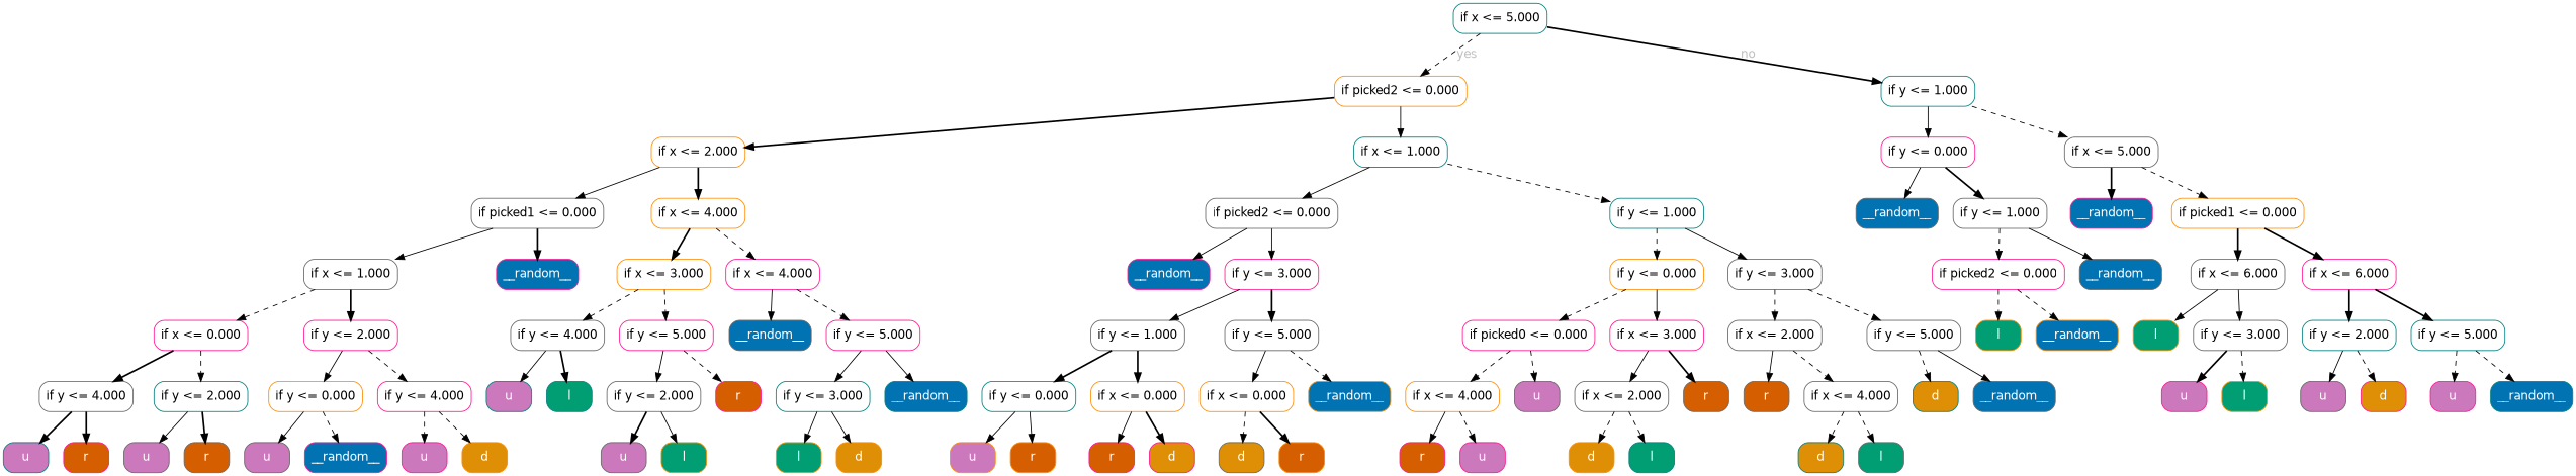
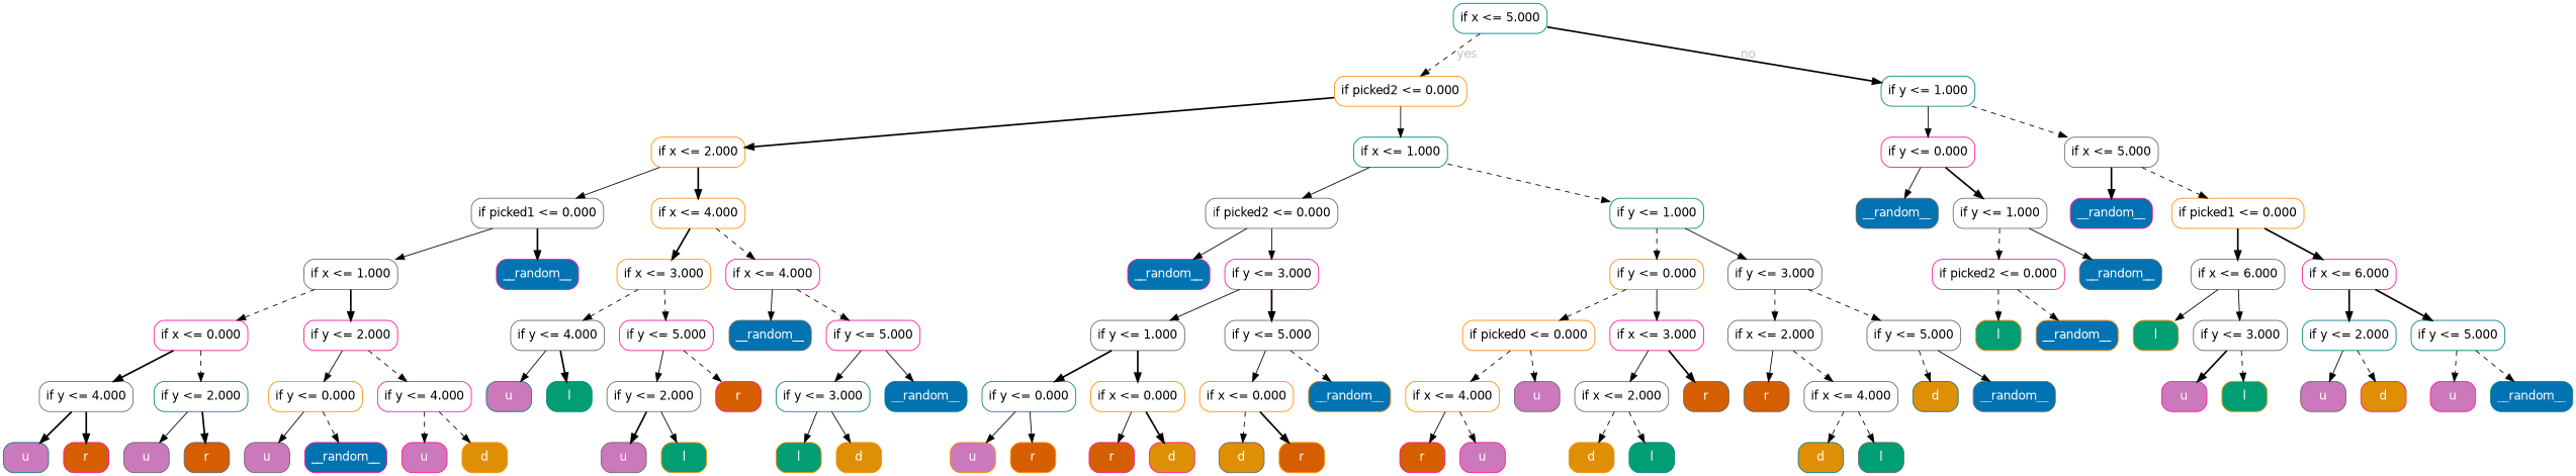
  digraph {
    node [color=gray40 fillcolor=white fontname=helvetica shape=box style="filled, rounded" fontcolor=white]
    edge [fontcolor=gray fontname=helvetica style=dashed]
    n1 [color=teal height=0.5 label="if x <= 5.000" width=1.5556 fontcolor=""]
    n2 [color=darkorange height=0.5 label="if picked2 <= 0.000" width=2.1944 fontcolor=""]
    n3 [color=teal height=0.5 label="if y <= 1.000" width=1.5556 fontcolor=""]
    n4 [color=darkorange height=0.5 label="if x <= 2.000" width=1.5556 fontcolor=""]
    n5 [color=teal height=0.5 label="if x <= 1.000" width=1.5556 fontcolor=""]
    n6 [color=deeppink height=0.5 label="if y <= 0.000" width=1.5556 fontcolor=""]
    n7 [height=0.5 label="if x <= 5.000" width=1.5556 fontcolor=""]
    n8 [height=0.5 label="if picked1 <= 0.000" width=2.1944 fontcolor=""]
    n9 [color=darkorange height=0.5 label="if x <= 4.000" width=1.5556 fontcolor=""]
    n10 [height=0.5 label="if picked2 <= 0.000" width=2.1944 fontcolor=""]
    n11 [color=teal height=0.5 label="if y <= 1.000" width=1.5556 fontcolor=""]
    n12 [height=0.5 label="if x <= 1.000" width=1.5556 fontcolor=""]
    n13 [color=deeppink fillcolor="#0173b2" height=0.5 label=__random__ width=1.3611]
    n14 [color=darkorange height=0.5 label="if x <= 3.000" width=1.5556 fontcolor=""]
    n15 [color=deeppink height=0.5 label="if x <= 4.000" width=1.5556 fontcolor=""]
    n16 [color=deeppink height=0.5 label="if x <= 0.000" width=1.5556 fontcolor=""]
    n17 [color=deeppink height=0.5 label="if y <= 2.000" width=1.5556 fontcolor=""]
    n18 [height=0.5 label="if y <= 4.000" width=1.5556 fontcolor=""]
    n19 [color=teal height=0.5 label="if y <= 2.000" width=1.5556 fontcolor=""]
    n20 [color=darkorange height=0.5 label="if y <= 0.000" width=1.5556 fontcolor=""]
    n21 [color=deeppink height=0.5 label="if y <= 4.000" width=1.5556 fontcolor=""]
    n22 [color=teal fillcolor="#cc78bc" height=0.5 label=u width=0.75]
    n23 [color=deeppink fillcolor="#d55e00" height=0.5 label=r width=0.75]
    n24 [fillcolor="#cc78bc" height=0.5 label=u width=0.75]
    n25 [fillcolor="#d55e00" height=0.5 label=r width=0.75]
    n26 [fillcolor="#cc78bc" height=0.5 label=u width=0.75]
    n27 [color=deeppink fillcolor="#0173b2" height=0.5 label=__random__ width=1.3611]
    n28 [color=deeppink fillcolor="#cc78bc" height=0.5 label=u width=0.75]
    n29 [color=darkorange fillcolor="#de8f05" height=0.5 label=d width=0.75]
    n30 [height=0.5 label="if y <= 4.000" width=1.5556 fontcolor=""]
    n31 [color=deeppink height=0.5 label="if y <= 5.000" width=1.5556 fontcolor=""]
    n32 [fillcolor="#0173b2" height=0.5 label=__random__ width=1.3611]
    n33 [color=deeppink height=0.5 label="if y <= 5.000" width=1.5556 fontcolor=""]
    n34 [color=teal fillcolor="#cc78bc" height=0.5 label=u width=0.75]
    n35 [color=teal fillcolor="#029e73" height=0.5 label=l width=0.75]
    n36 [height=0.5 label="if y <= 2.000" width=1.5556 fontcolor=""]
    n37 [color=deeppink fillcolor="#d55e00" height=0.5 label=r width=0.75]
    n38 [fillcolor="#cc78bc" height=0.5 label=u width=0.75]
    n39 [color=darkorange fillcolor="#029e73" height=0.5 label=l width=0.75]
    n40 [color=teal height=0.5 label="if y <= 3.000" width=1.5556 fontcolor=""]
    n41 [color=teal fillcolor="#0173b2" height=0.5 label=__random__ width=1.3611]
    n42 [color=darkorange fillcolor="#029e73" height=0.5 label=l width=0.75]
    n43 [color=darkorange fillcolor="#de8f05" height=0.5 label=d width=0.75]
    n44 [color=deeppink fillcolor="#0173b2" height=0.5 label=__random__ width=1.3611]
    n45 [color=deeppink height=0.5 label="if y <= 3.000" width=1.5556 fontcolor=""]
    n46 [color=darkorange height=0.5 label="if y <= 0.000" width=1.5556 fontcolor=""]
    n47 [height=0.5 label="if y <= 3.000" width=1.5556 fontcolor=""]
    n48 [height=0.5 label="if y <= 1.000" width=1.5556 fontcolor=""]
    n49 [height=0.5 label="if y <= 5.000" width=1.5556 fontcolor=""]
    n50 [color=teal height=0.5 label="if y <= 0.000" width=1.5556 fontcolor=""]
    n51 [color=darkorange height=0.5 label="if x <= 0.000" width=1.5556 fontcolor=""]
    n52 [color=darkorange height=0.5 label="if x <= 0.000" width=1.5556 fontcolor=""]
    n53 [color=darkorange fillcolor="#0173b2" height=0.5 label=__random__ width=1.3611]
    n54 [color=darkorange fillcolor="#cc78bc" height=0.5 label=u width=0.75]
    n55 [color=darkorange fillcolor="#d55e00" height=0.5 label=r width=0.75]
    n56 [color=deeppink fillcolor="#d55e00" height=0.5 label=r width=0.75]
    n57 [color=deeppink fillcolor="#de8f05" height=0.5 label=d width=0.75]
    n58 [fillcolor="#de8f05" height=0.5 label=d width=0.75]
    n59 [color=darkorange fillcolor="#d55e00" height=0.5 label=r width=0.75]
-   n60 [color=deeppink height=0.5 label="if picked0 <= 0.000" width=2.1944 fontcolor=""]
+   n60 [color=darkorange height=0.5 label="if picked0 <= 0.000" width=2.1944 fontcolor=""]
    n61 [color=deeppink height=0.5 label="if x <= 3.000" width=1.5556 fontcolor=""]
    n62 [height=0.5 label="if x <= 2.000" width=1.5556 fontcolor=""]
    n63 [height=0.5 label="if y <= 5.000" width=1.5556 fontcolor=""]
    n64 [color=darkorange height=0.5 label="if x <= 4.000" width=1.5556 fontcolor=""]
    n65 [fillcolor="#cc78bc" height=0.5 label=u width=0.75]
    n66 [height=0.5 label="if x <= 2.000" width=1.5556 fontcolor=""]
    n67 [fillcolor="#d55e00" height=0.5 label=r width=0.75]
    n68 [color=deeppink fillcolor="#d55e00" height=0.5 label=r width=0.75]
    n69 [color=deeppink fillcolor="#cc78bc" height=0.5 label=u width=0.75]
    n70 [color=darkorange fillcolor="#de8f05" height=0.5 label=d width=0.75]
    n71 [color=teal fillcolor="#029e73" height=0.5 label=l width=0.75]
    n72 [fillcolor="#d55e00" height=0.5 label=r width=0.75]
    n73 [height=0.5 label="if x <= 4.000" width=1.5556 fontcolor=""]
    n74 [color=teal fillcolor="#de8f05" height=0.5 label=d width=0.75]
    n75 [fillcolor="#0173b2" height=0.5 label=__random__ width=1.3611]
    n76 [color=teal fillcolor="#de8f05" height=0.5 label=d width=0.75]
    n77 [fillcolor="#029e73" height=0.5 label=l width=0.75]
    n78 [fillcolor="#0173b2" height=0.5 label=__random__ width=1.3611]
    n79 [height=0.5 label="if y <= 1.000" width=1.5556 fontcolor=""]
    n80 [color=deeppink fillcolor="#0173b2" height=0.5 label=__random__ width=1.3611]
    n81 [color=darkorange height=0.5 label="if picked1 <= 0.000" width=2.1944 fontcolor=""]
    n82 [color=deeppink height=0.5 label="if picked2 <= 0.000" width=2.1944 fontcolor=""]
    n83 [fillcolor="#0173b2" height=0.5 label=__random__ width=1.3611]
    n84 [color=darkorange fillcolor="#029e73" height=0.5 label=l width=0.75]
    n85 [color=darkorange fillcolor="#0173b2" height=0.5 label=__random__ width=1.3611]
    n86 [height=0.5 label="if x <= 6.000" width=1.5556 fontcolor=""]
    n87 [color=deeppink height=0.5 label="if x <= 6.000" width=1.5556 fontcolor=""]
    n88 [color=darkorange fillcolor="#029e73" height=0.5 label=l width=0.75]
    n89 [height=0.5 label="if y <= 3.000" width=1.5556 fontcolor=""]
    n90 [color=teal height=0.5 label="if y <= 2.000" width=1.5556 fontcolor=""]
    n91 [color=teal height=0.5 label="if y <= 5.000" width=1.5556 fontcolor=""]
    n92 [color=deeppink fillcolor="#cc78bc" height=0.5 label=u width=0.75]
    n93 [color=darkorange fillcolor="#029e73" height=0.5 label=l width=0.75]
    n94 [fillcolor="#cc78bc" height=0.5 label=u width=0.75]
    n95 [color=deeppink fillcolor="#de8f05" height=0.5 label=d width=0.75]
    n96 [color=deeppink fillcolor="#cc78bc" height=0.5 label=u width=0.75]
    n97 [color=teal fillcolor="#0173b2" height=0.5 label=__random__ width=1.3611]
    n1 -> n2 [label=yes]
    n1 -> n3 [label=no style=bold]
    n2 -> n4 [style=bold]
    n2 -> n5 [style=solid]
    n3 -> n6 [style=solid]
    n3 -> n7
    n4 -> n8 [style=solid]
    n4 -> n9 [style=bold]
    n5 -> n10 [style=solid]
    n5 -> n11
    n6 -> n78 [style=solid]
    n6 -> n79 [style=bold]
    n7 -> n80 [style=bold]
    n7 -> n81
    n8 -> n12 [style=solid]
    n8 -> n13 [style=bold]
    n9 -> n14 [style=bold]
    n9 -> n15
    n10 -> n44 [style=solid]
    n10 -> n45 [style=solid]
    n11 -> n46
    n11 -> n47 [style=solid]
    n12 -> n16
    n12 -> n17 [style=bold]
    n14 -> n30
    n14 -> n31
    n15 -> n32 [style=solid]
    n15 -> n33
    n16 -> n18 [style=bold]
    n16 -> n19
    n17 -> n20 [style=solid]
    n17 -> n21
    n18 -> n22 [style=bold]
    n18 -> n23 [style=bold]
    n19 -> n24 [style=solid]
    n19 -> n25 [style=bold]
    n20 -> n26 [style=solid]
    n20 -> n27
    n21 -> n28
    n21 -> n29
    n30 -> n34 [style=solid]
    n30 -> n35 [style=bold]
    n31 -> n36 [style=solid]
    n31 -> n37
    n33 -> n40 [style=solid]
    n33 -> n41 [style=solid]
    n36 -> n38 [style=bold]
    n36 -> n39 [style=solid]
    n40 -> n42 [style=solid]
    n40 -> n43 [style=solid]
    n45 -> n48 [style=solid]
    n45 -> n49 [style=bold]
    n46 -> n60
    n46 -> n61 [style=solid]
    n47 -> n62
    n47 -> n63
    n48 -> n50 [style=bold]
    n48 -> n51 [style=bold]
    n49 -> n52 [style=solid]
    n49 -> n53
    n50 -> n54 [style=solid]
    n50 -> n55 [style=solid]
    n51 -> n56 [style=solid]
    n51 -> n57 [style=bold]
    n52 -> n58
    n52 -> n59 [style=bold]
    n60 -> n64
    n60 -> n65
    n61 -> n66 [style=solid]
    n61 -> n67 [style=bold]
    n62 -> n72 [style=solid]
    n62 -> n73
    n63 -> n74
    n63 -> n75 [style=solid]
    n64 -> n68 [style=solid]
    n64 -> n69
    n66 -> n70
    n66 -> n71
    n73 -> n76
    n73 -> n77
    n79 -> n82
    n79 -> n83 [style=solid]
    n81 -> n86 [style=bold]
    n81 -> n87 [style=bold]
    n82 -> n84
    n82 -> n85
    n86 -> n88 [style=solid]
    n86 -> n89 [style=solid]
    n87 -> n90 [style=bold]
    n87 -> n91 [style=bold]
    n89 -> n92 [style=bold]
    n89 -> n93
    n90 -> n94 [style=solid]
    n90 -> n95
    n91 -> n96
    n91 -> n97
  }
